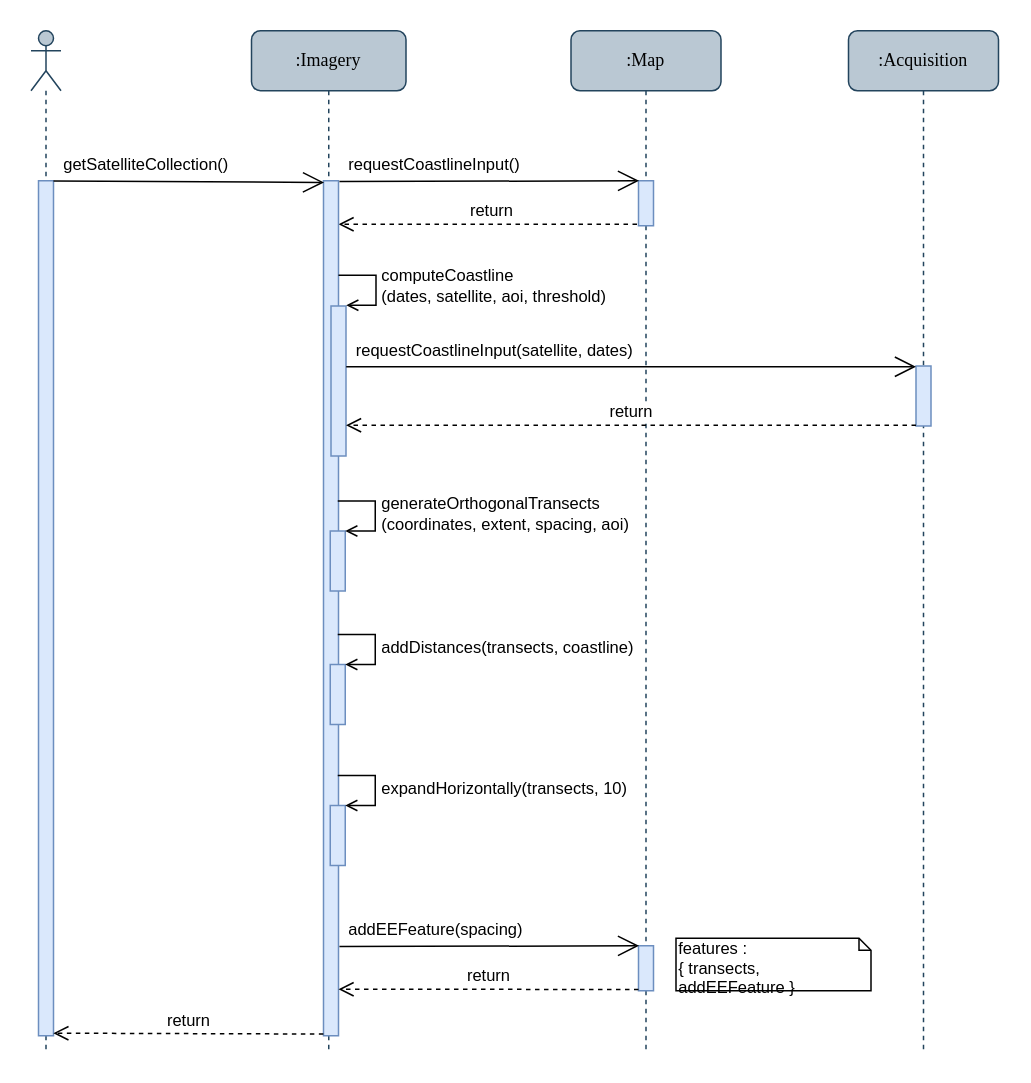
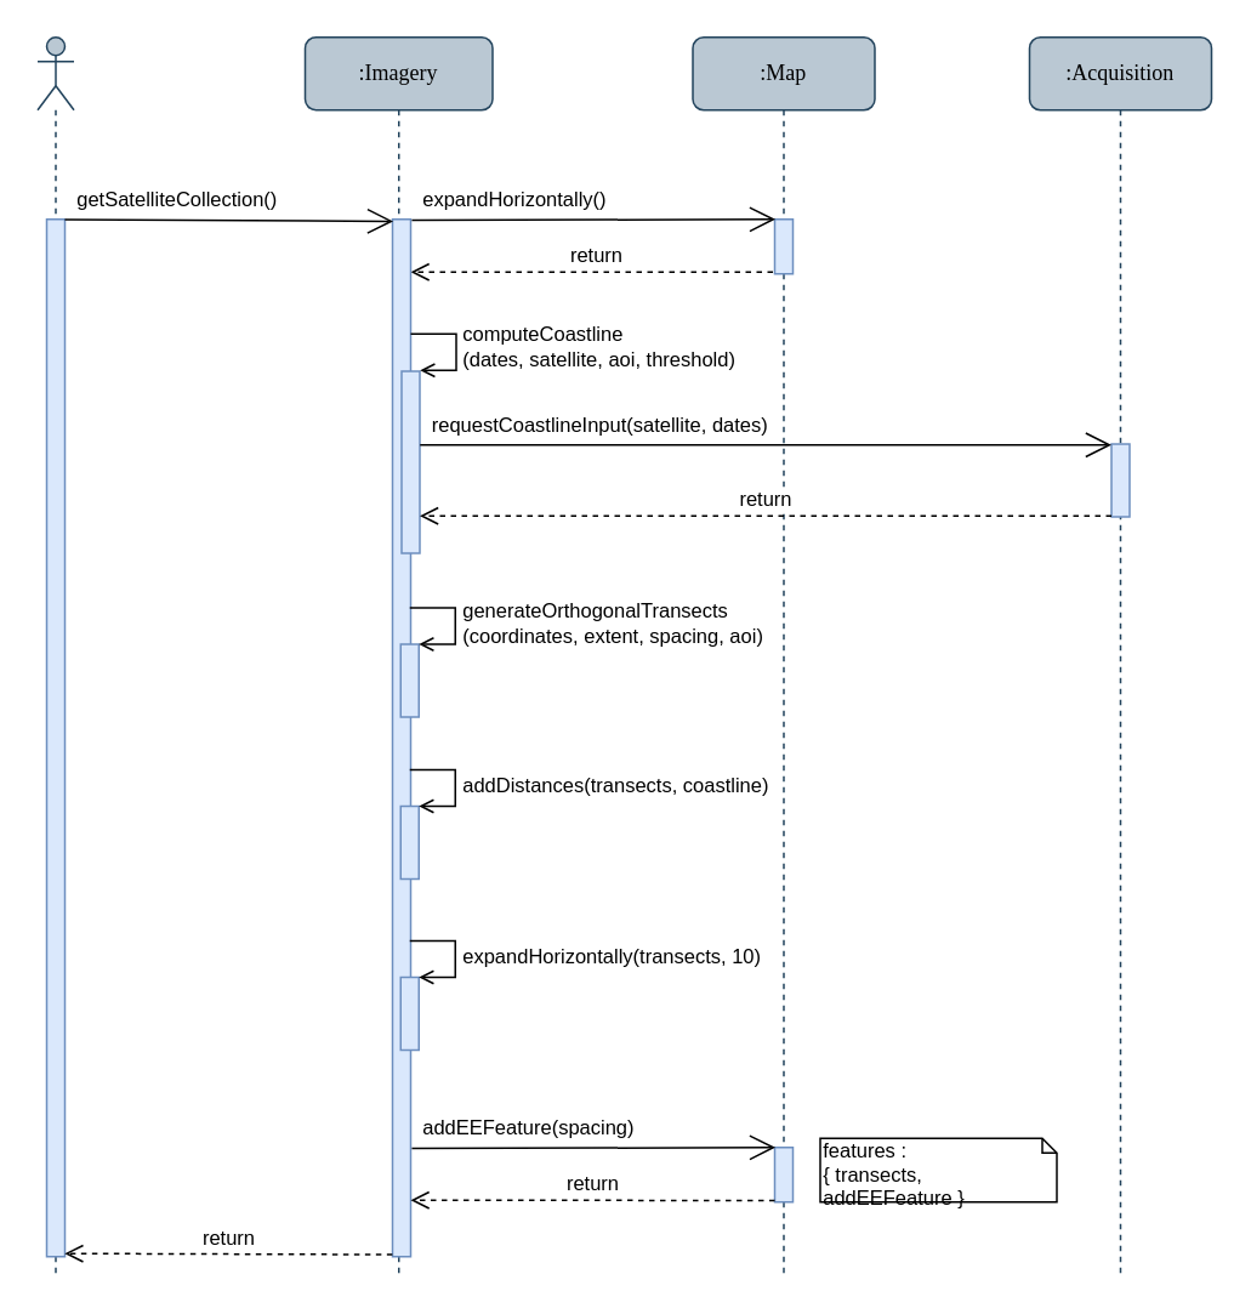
  <mxCell id="0" />
  <mxCell id="1" parent="0" />
  <mxCell id="2" value="return" style="html=1;verticalAlign=bottom;endArrow=open;dashed=1;endSize=8;exitX=0.5;exitY=0.967;exitDx=0;exitDy=0;exitPerimeter=0;" edge="1" parent="1" source="14" target="4"><mxGeometry relative="1" as="geometry"><mxPoint x="270" y="160" as="targetPoint" /><mxPoint x="400" y="149" as="sourcePoint" /></mxGeometry></mxCell>
  <mxCell id="3" value=":Imagery" style="shape=umlLifeline;perimeter=lifelinePerimeter;whiteSpace=wrap;html=1;container=1;collapsible=0;recursiveResize=0;outlineConnect=0;rounded=1;shadow=0;comic=0;labelBackgroundColor=none;strokeColor=#23445d;strokeWidth=1;fillColor=#bac8d3;fontFamily=Verdana;fontSize=12;align=center;" parent="1" vertex="1"><mxGeometry x="167" y="20" width="103" height="680" as="geometry" /></mxCell>
  <mxCell id="4" value="" style="html=1;points=[];perimeter=orthogonalPerimeter;rounded=0;shadow=0;comic=0;labelBackgroundColor=none;strokeColor=#6c8ebf;strokeWidth=1;fillColor=#dae8fc;fontFamily=Verdana;fontSize=12;align=center;" parent="3" vertex="1"><mxGeometry x="48" y="100" width="10" height="570" as="geometry" /></mxCell>
  <mxCell id="5" value="" style="html=1;points=[];perimeter=orthogonalPerimeter;fillColor=#dae8fc;strokeColor=#6c8ebf;" vertex="1" parent="3"><mxGeometry x="53" y="183.5" width="10" height="100" as="geometry" /></mxCell>
  <mxCell id="6" value="computeCoastline&lt;br&gt;(dates, satellite, aoi, threshold)" style="edgeStyle=orthogonalEdgeStyle;html=1;align=left;spacingLeft=2;endArrow=open;rounded=0;entryX=1;entryY=0;endFill=0;" edge="1" parent="3"><mxGeometry relative="1" as="geometry"><mxPoint x="58" y="163" as="sourcePoint" /><Array as="points"><mxPoint x="83" y="163" /></Array><mxPoint x="63.167" y="183.024" as="targetPoint" /></mxGeometry></mxCell>
  <mxCell id="7" value="" style="html=1;points=[];perimeter=orthogonalPerimeter;fillColor=#dae8fc;strokeColor=#6c8ebf;" vertex="1" parent="3"><mxGeometry x="52.5" y="333.5" width="10" height="40" as="geometry" /></mxCell>
  <mxCell id="8" value="generateOrthogonalTransects&lt;br&gt;(coordinates, extent, spacing, aoi)" style="edgeStyle=orthogonalEdgeStyle;html=1;align=left;spacingLeft=2;endArrow=open;rounded=0;entryX=1;entryY=0;endFill=0;" edge="1" target="7" parent="3"><mxGeometry relative="1" as="geometry"><mxPoint x="57.5" y="313.5" as="sourcePoint" /><Array as="points"><mxPoint x="82.5" y="313.5" /></Array></mxGeometry></mxCell>
  <mxCell id="9" value="" style="html=1;points=[];perimeter=orthogonalPerimeter;fillColor=#dae8fc;strokeColor=#6c8ebf;" vertex="1" parent="3"><mxGeometry x="52.5" y="422.5" width="10" height="40" as="geometry" /></mxCell>
  <mxCell id="10" value="addDistances(transects, coastline)" style="edgeStyle=orthogonalEdgeStyle;html=1;align=left;spacingLeft=2;endArrow=open;rounded=0;entryX=1;entryY=0;endFill=0;" edge="1" target="9" parent="3"><mxGeometry relative="1" as="geometry"><mxPoint x="57.5" y="402.5" as="sourcePoint" /><Array as="points"><mxPoint x="82.5" y="402.5" /></Array></mxGeometry></mxCell>
  <mxCell id="11" value="" style="html=1;points=[];perimeter=orthogonalPerimeter;fillColor=#dae8fc;strokeColor=#6c8ebf;" vertex="1" parent="3"><mxGeometry x="52.5" y="516.5" width="10" height="40" as="geometry" /></mxCell>
  <mxCell id="12" value="expandHorizontally(transects, 10)" style="edgeStyle=orthogonalEdgeStyle;html=1;align=left;spacingLeft=2;endArrow=open;rounded=0;entryX=1;entryY=0;endFill=0;" edge="1" target="11" parent="3"><mxGeometry relative="1" as="geometry"><mxPoint x="57.5" y="496.5" as="sourcePoint" /><Array as="points"><mxPoint x="82.5" y="496.5" /></Array></mxGeometry></mxCell>
  <mxCell id="13" value=":Map" style="shape=umlLifeline;perimeter=lifelinePerimeter;whiteSpace=wrap;html=1;container=1;collapsible=0;recursiveResize=0;outlineConnect=0;rounded=1;shadow=0;comic=0;labelBackgroundColor=none;strokeColor=#23445d;strokeWidth=1;fillColor=#bac8d3;fontFamily=Verdana;fontSize=12;align=center;" vertex="1" parent="1"><mxGeometry x="380" y="20" width="100" height="680" as="geometry" /></mxCell>
  <mxCell id="14" value="" style="html=1;points=[];perimeter=orthogonalPerimeter;rounded=0;shadow=0;comic=0;labelBackgroundColor=none;strokeColor=#6c8ebf;strokeWidth=1;fillColor=#dae8fc;fontFamily=Verdana;fontSize=12;align=center;" vertex="1" parent="13"><mxGeometry x="45" y="100" width="10" height="30" as="geometry" /></mxCell>
  <mxCell id="15" value="" style="html=1;points=[];perimeter=orthogonalPerimeter;rounded=0;shadow=0;comic=0;labelBackgroundColor=none;strokeColor=#6c8ebf;strokeWidth=1;fillColor=#dae8fc;fontFamily=Verdana;fontSize=12;align=center;" vertex="1" parent="13"><mxGeometry x="45" y="610" width="10" height="30" as="geometry" /></mxCell>
  <mxCell id="16" value=":Acquisition" style="shape=umlLifeline;perimeter=lifelinePerimeter;whiteSpace=wrap;html=1;container=1;collapsible=0;recursiveResize=0;outlineConnect=0;rounded=1;shadow=0;comic=0;labelBackgroundColor=none;strokeColor=#23445d;strokeWidth=1;fillColor=#bac8d3;fontFamily=Verdana;fontSize=12;align=center;" vertex="1" parent="1"><mxGeometry x="565" y="20" width="100" height="680" as="geometry" /></mxCell>
  <mxCell id="17" value="" style="html=1;points=[];perimeter=orthogonalPerimeter;rounded=0;shadow=0;comic=0;labelBackgroundColor=none;strokeColor=#6c8ebf;strokeWidth=1;fillColor=#dae8fc;fontFamily=Verdana;fontSize=12;align=center;" vertex="1" parent="16"><mxGeometry x="45" y="223.5" width="10" height="40" as="geometry" /></mxCell>
  <mxCell id="18" value="" style="shape=umlLifeline;participant=umlActor;perimeter=lifelinePerimeter;whiteSpace=wrap;html=1;container=1;collapsible=0;recursiveResize=0;verticalAlign=top;spacingTop=36;labelBackgroundColor=#ffffff;outlineConnect=0;size=40;fillColor=#bac8d3;strokeColor=#23445d;" vertex="1" parent="1"><mxGeometry x="20" y="20" width="20" height="680" as="geometry" /></mxCell>
  <mxCell id="19" value="" style="html=1;points=[];perimeter=orthogonalPerimeter;fillColor=#dae8fc;strokeColor=#6c8ebf;" vertex="1" parent="18"><mxGeometry x="5" y="100" width="10" height="570" as="geometry" /></mxCell>
  <mxCell id="20" value="" style="endArrow=open;endFill=1;endSize=12;html=1;exitX=1;exitY=-0.002;exitDx=0;exitDy=0;exitPerimeter=0;entryX=0.036;entryY=0.002;entryDx=0;entryDy=0;entryPerimeter=0;" edge="1" parent="1" target="4"><mxGeometry width="160" relative="1" as="geometry"><mxPoint x="35" y="120.12" as="sourcePoint" /><mxPoint x="210" y="121" as="targetPoint" /></mxGeometry></mxCell>
  <mxCell id="21" value="getSatelliteCollection()" style="text;html=1;resizable=0;points=[];autosize=1;align=left;verticalAlign=top;spacingTop=-4;fontSize=11;" vertex="1" parent="1"><mxGeometry x="40" y="100" width="150" height="20" as="geometry" /></mxCell>
  <mxCell id="22" value="" style="endArrow=open;endFill=1;endSize=12;html=1;exitX=1.064;exitY=0.001;exitDx=0;exitDy=0;exitPerimeter=0;entryX=0.038;entryY=0;entryDx=0;entryDy=0;entryPerimeter=0;" edge="1" parent="1" source="4" target="14"><mxGeometry width="160" relative="1" as="geometry"><mxPoint x="220" y="120" as="sourcePoint" /><mxPoint x="390" y="100" as="targetPoint" /></mxGeometry></mxCell>
- <mxCell id="23" value="requestCoastlineInput()" style="text;html=1;resizable=0;points=[];autosize=1;align=left;verticalAlign=top;spacingTop=-4;fontSize=11;" vertex="1" parent="1"><mxGeometry x="230" y="100" width="140" height="20" as="geometry" /></mxCell>
+ <mxCell id="23" value="expandHorizontally()" style="text;html=1;resizable=0;points=[];autosize=1;align=left;verticalAlign=top;spacingTop=-4;fontSize=11;" vertex="1" parent="1"><mxGeometry x="230" y="100" width="140" height="20" as="geometry" /></mxCell>
  <mxCell id="24" value="" style="endArrow=open;endFill=1;endSize=12;html=1;exitX=1.064;exitY=0.001;exitDx=0;exitDy=0;exitPerimeter=0;entryX=0;entryY=0.013;entryDx=0;entryDy=0;entryPerimeter=0;" edge="1" parent="1" target="17"><mxGeometry width="160" relative="1" as="geometry"><mxPoint x="230.14" y="244.03" as="sourcePoint" /><mxPoint x="580" y="242.5" as="targetPoint" /></mxGeometry></mxCell>
  <mxCell id="25" value="requestCoastlineInput(satellite, dates)" style="text;html=1;resizable=0;points=[];autosize=1;align=left;verticalAlign=top;spacingTop=-4;fontSize=11;" vertex="1" parent="1"><mxGeometry x="234.5" y="223.5" width="200" height="10" as="geometry" /></mxCell>
  <mxCell id="26" value="return" style="html=1;verticalAlign=bottom;endArrow=open;dashed=1;endSize=8;exitX=0.5;exitY=0.967;exitDx=0;exitDy=0;exitPerimeter=0;" edge="1" parent="1"><mxGeometry relative="1" as="geometry"><mxPoint x="230" y="283.01" as="targetPoint" /><mxPoint x="610" y="283.01" as="sourcePoint" /></mxGeometry></mxCell>
  <mxCell id="27" value="return" style="html=1;verticalAlign=bottom;endArrow=open;dashed=1;endSize=8;exitX=0;exitY=0.971;exitDx=0;exitDy=0;exitPerimeter=0;" edge="1" source="15" parent="1"><mxGeometry relative="1" as="geometry"><mxPoint x="225" y="659.01" as="targetPoint" /><mxPoint x="420" y="659" as="sourcePoint" /></mxGeometry></mxCell>
  <mxCell id="28" value="" style="endArrow=open;endFill=1;endSize=12;html=1;exitX=1.064;exitY=0.001;exitDx=0;exitDy=0;exitPerimeter=0;entryX=0.038;entryY=0;entryDx=0;entryDy=0;entryPerimeter=0;" edge="1" target="15" parent="1"><mxGeometry width="160" relative="1" as="geometry"><mxPoint x="225.64" y="630.57" as="sourcePoint" /><mxPoint x="390" y="610" as="targetPoint" /></mxGeometry></mxCell>
  <mxCell id="29" value="addEEFeature(spacing)" style="text;html=1;resizable=0;points=[];autosize=1;align=left;verticalAlign=top;spacingTop=-4;fontSize=11;" vertex="1" parent="1"><mxGeometry x="230" y="610" width="130" height="10" as="geometry" /></mxCell>
  <mxCell id="30" value="return" style="html=1;verticalAlign=bottom;endArrow=open;dashed=1;endSize=8;entryX=0.99;entryY=0.997;entryDx=0;entryDy=0;entryPerimeter=0;exitX=-0.01;exitY=0.998;exitDx=0;exitDy=0;exitPerimeter=0;" edge="1" parent="1" source="4" target="19"><mxGeometry relative="1" as="geometry"><mxPoint x="40" y="689" as="targetPoint" /><mxPoint x="210" y="688" as="sourcePoint" /></mxGeometry></mxCell>
  <mxCell id="31" value="features :&lt;br&gt;{ transects, addEEFeature }" style="shape=note;whiteSpace=wrap;html=1;size=8;verticalAlign=top;align=left;spacingTop=-6;fontSize=11;" vertex="1" parent="1"><mxGeometry x="450" y="625" width="130" height="35" as="geometry" /></mxCell>
